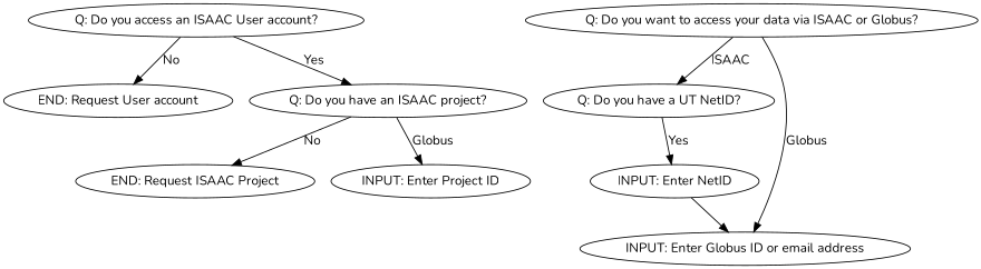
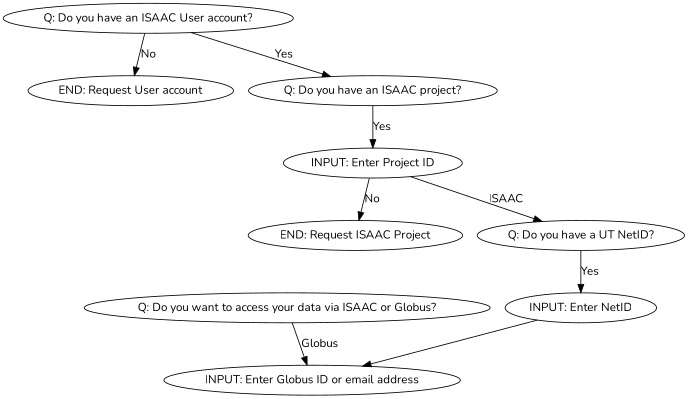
  digraph {
    fontname=Nunito
    node [fontname=Nunito]
    edge [fontname=Nunito]
    n1 [label="END: Request ISAAC Project"]
    n2 [label="END: Request User account"]
    n3 [label="Q: Do you want to access your data via ISAAC or Globus?"]
    n4 [label="Q: Do you have a UT NetID?"]
    n5 [label="INPUT: Enter Globus ID or email address"]
    n6 [label="INPUT: Enter NetID"]
    n7 [label="Q: Do you have an ISAAC project?"]
    n8 [label="INPUT: Enter Project ID"]
-   n9 [label="Q: Do you access an ISAAC User account?"]
-   n3 -> n4 [label=ISAAC]
+   n9 [label="Q: Do you have an ISAAC User account?"]
+   n8 -> n4 [label=ISAAC]
    n3 -> n5 [label=Globus]
    n4 -> n6 [label=Yes]
    n6 -> n5
-   n7 -> n1 [label=No]
-   n7 -> n8 [label=Globus]
+   n8 -> n1 [label=No]
+   n7 -> n8 [label=Yes]
    n9 -> n2 [label=No]
    n9 -> n7 [label=Yes]
  }
